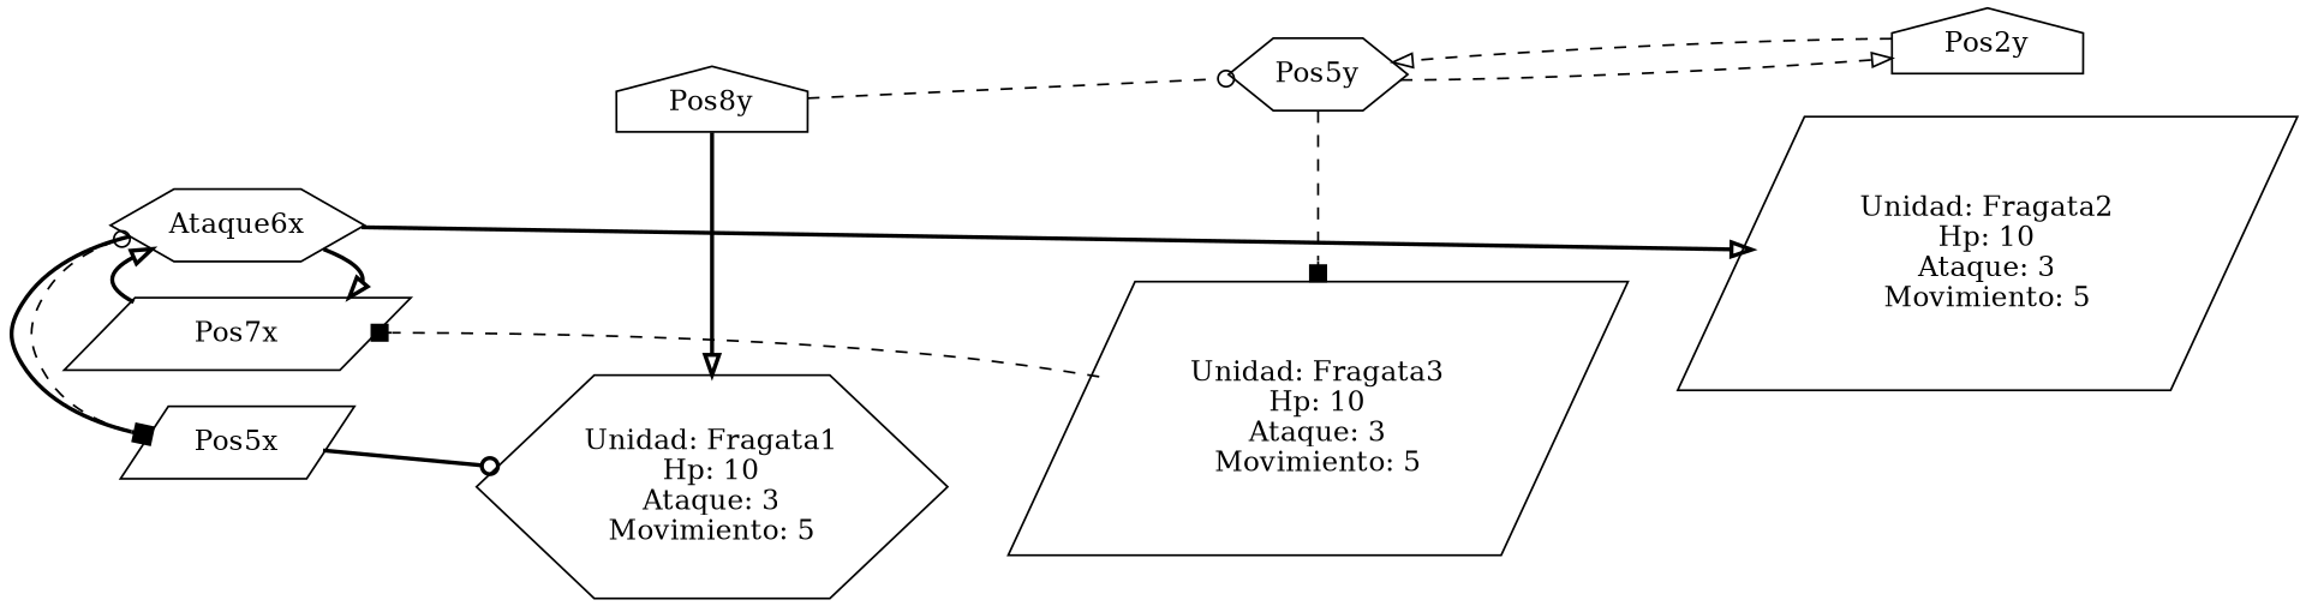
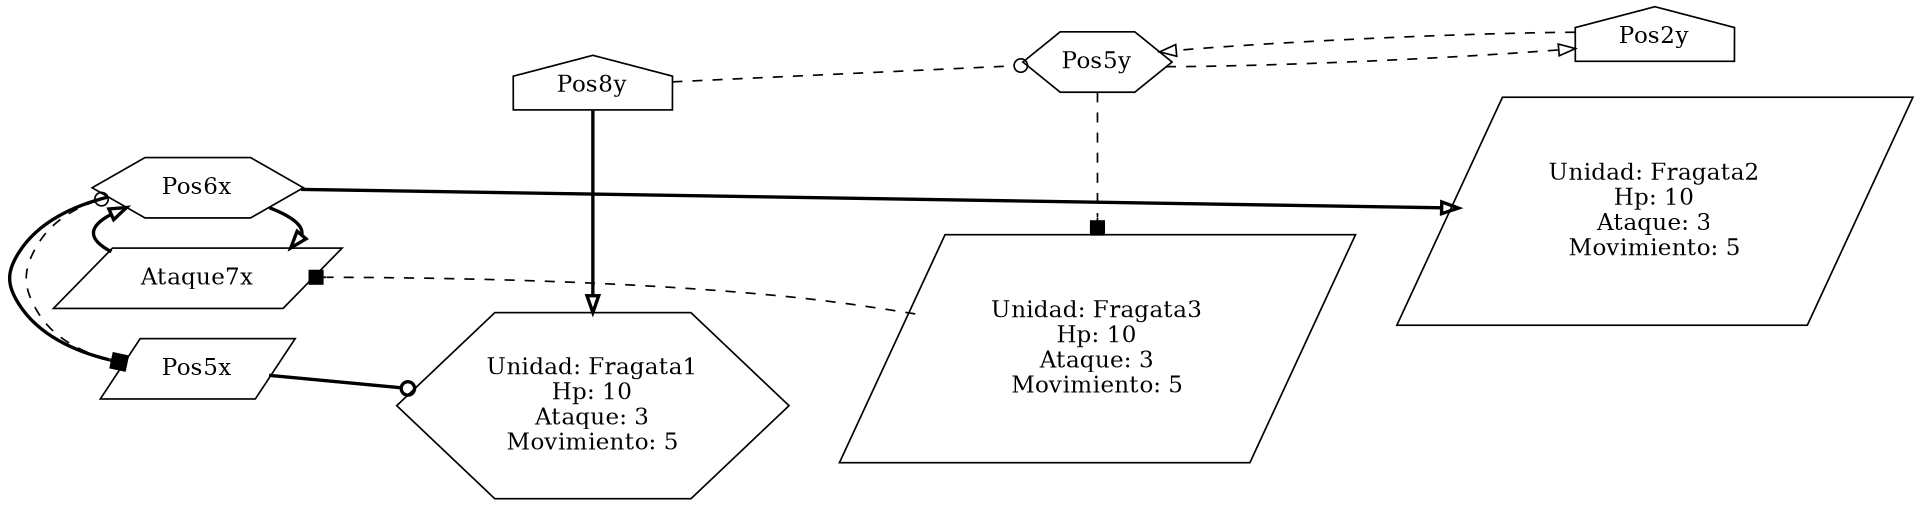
  digraph {
    Rankdir=TD
    rankdir=LR
    node [shape=parallelogram]
    edge [arrowhead=onormal style=dashed]
    n1 [label=Pos5x]
-   n2 [label=Ataque6x shape=hexagon]
-   n3 [label=Pos7x]
+   n2 [label=Pos6x shape=hexagon]
+   n3 [label=Ataque7x]
    n4 [label=Pos2y shape=house]
    n5 [label="Unidad: Fragata2\nHp: 10\nAtaque: 3\nMovimiento: 5"]
    n6 [label=Pos5y shape=hexagon]
    n7 [label="Unidad: Fragata3\nHp: 10\nAtaque: 3\nMovimiento: 5"]
    n8 [label=Pos8y shape=house]
    n9 [label="Unidad: Fragata1\nHp: 10\nAtaque: 3\nMovimiento: 5" shape=hexagon]
    subgraph sub_1 {
      rank=min
      n1
      n2
      n3
    }
    subgraph sub_2 {
      rank=same
      n4
      n5
    }
    subgraph sub_3 {
      rank=same
      n6
      n7
    }
    subgraph sub_4 {
      rank=same
      n8
      n9
    }
    n1 -> n2 [arrowhead=odot]
    n1 -> n9 [arrowhead=odot style=bold]
    n2 -> n1 [arrowhead=box style=bold]
    n2 -> n3 [style=bold]
    n2 -> n5 [style=bold]
    n3 -> n2 [style=bold]
    n4 -> n6
    n6 -> n4
    n6 -> n7 [arrowhead=box]
    n7 -> n3 [arrowhead=box]
    n8 -> n6 [arrowhead=odot]
    n8 -> n9 [style=bold]
  }
